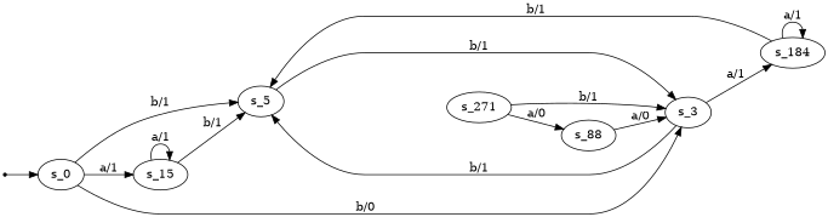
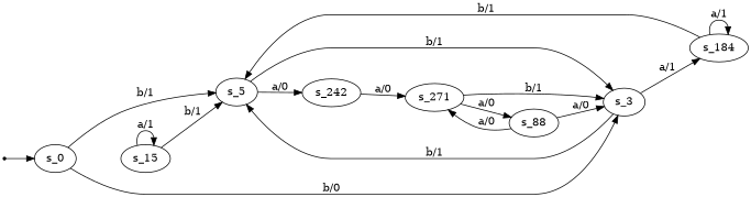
  digraph {
    rankdir=LR
    s_0 [root=true]
    n2 [label=s_5]
    s_15
    s_3
+   s_242
    s_271
    s_184
    s_88
    qi [shape=point]
    s_0 -> n2 [label="b/1"]
-   s_0 -> s_15 [label="a/1"]
    s_0 -> s_3 [label="b/0"]
    n2 -> s_3 [label="b/1"]
+   n2 -> s_242 [label="a/0"]
    s_15 -> n2 [label="b/1"]
    s_15 -> s_15 [label="a/1"]
    s_3 -> n2 [label="b/1"]
    s_3 -> s_184 [label="a/1"]
+   s_242 -> s_271 [label="a/0"]
    s_271 -> s_3 [label="b/1"]
    s_271 -> s_88 [label="a/0"]
    s_184 -> n2 [label="b/1"]
    s_184 -> s_184 [label="a/1"]
    s_88 -> s_3 [label="a/0"]
+   s_88 -> s_271 [label="a/0"]
    qi -> s_0
  }
